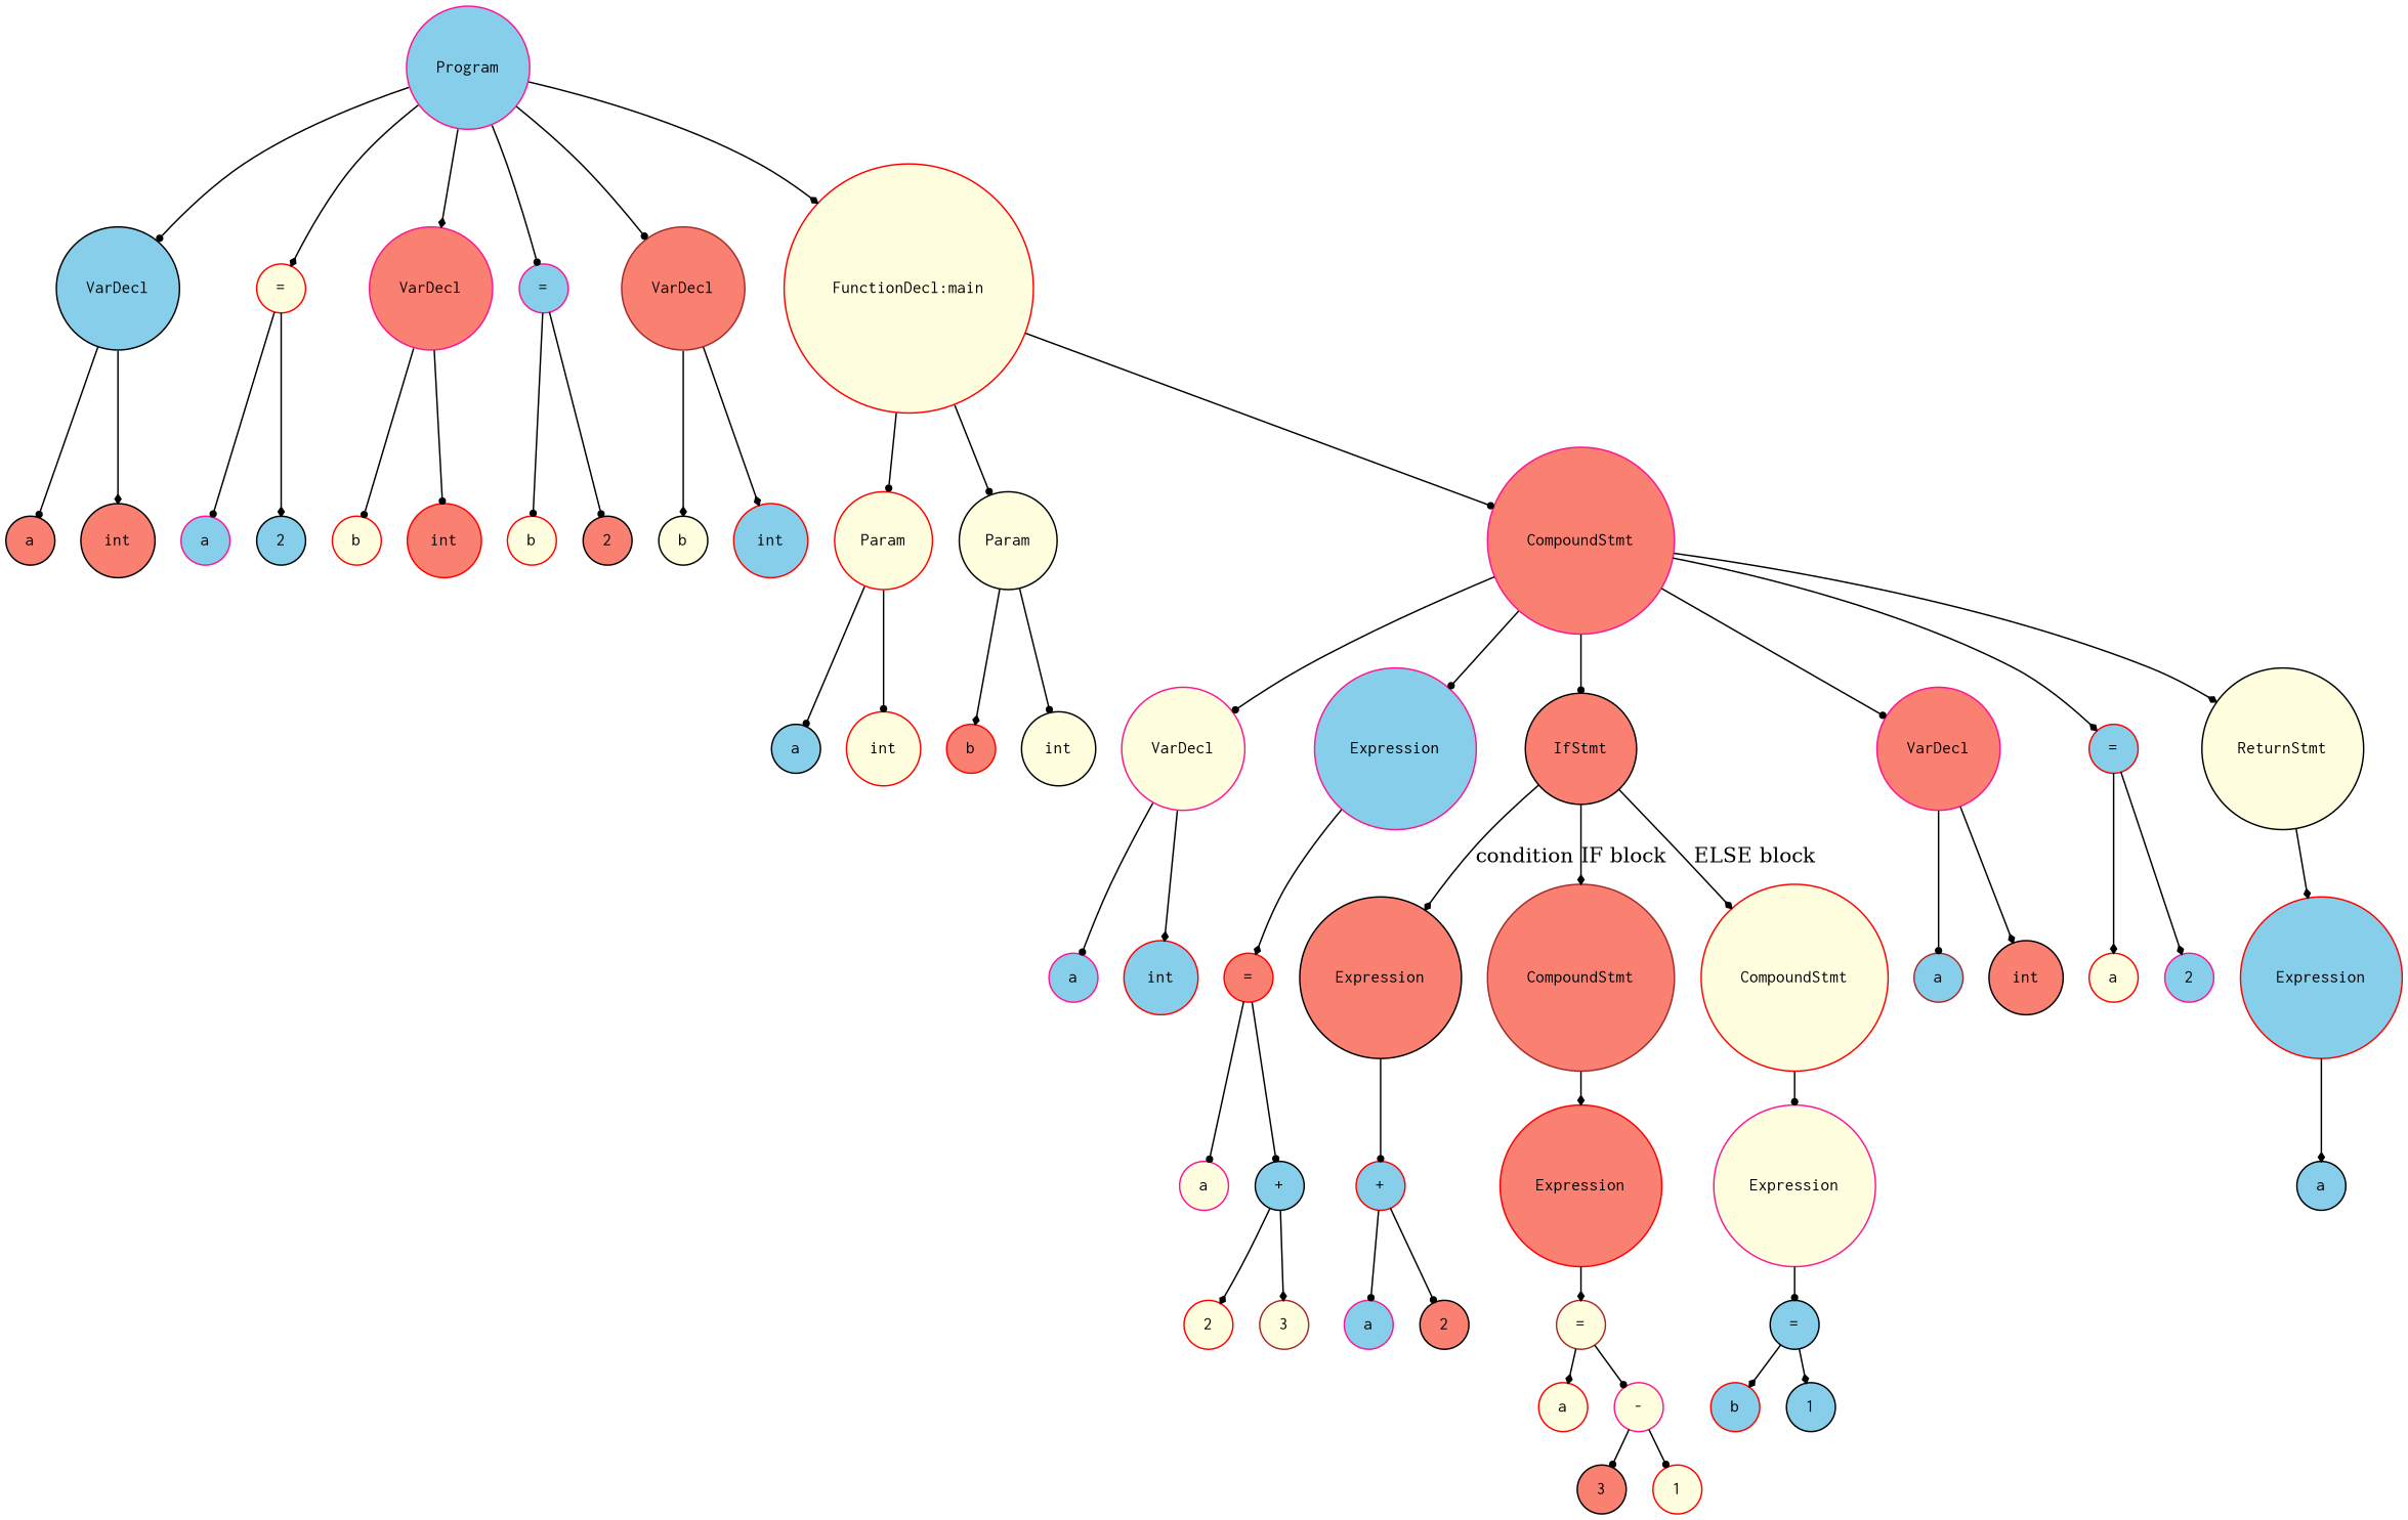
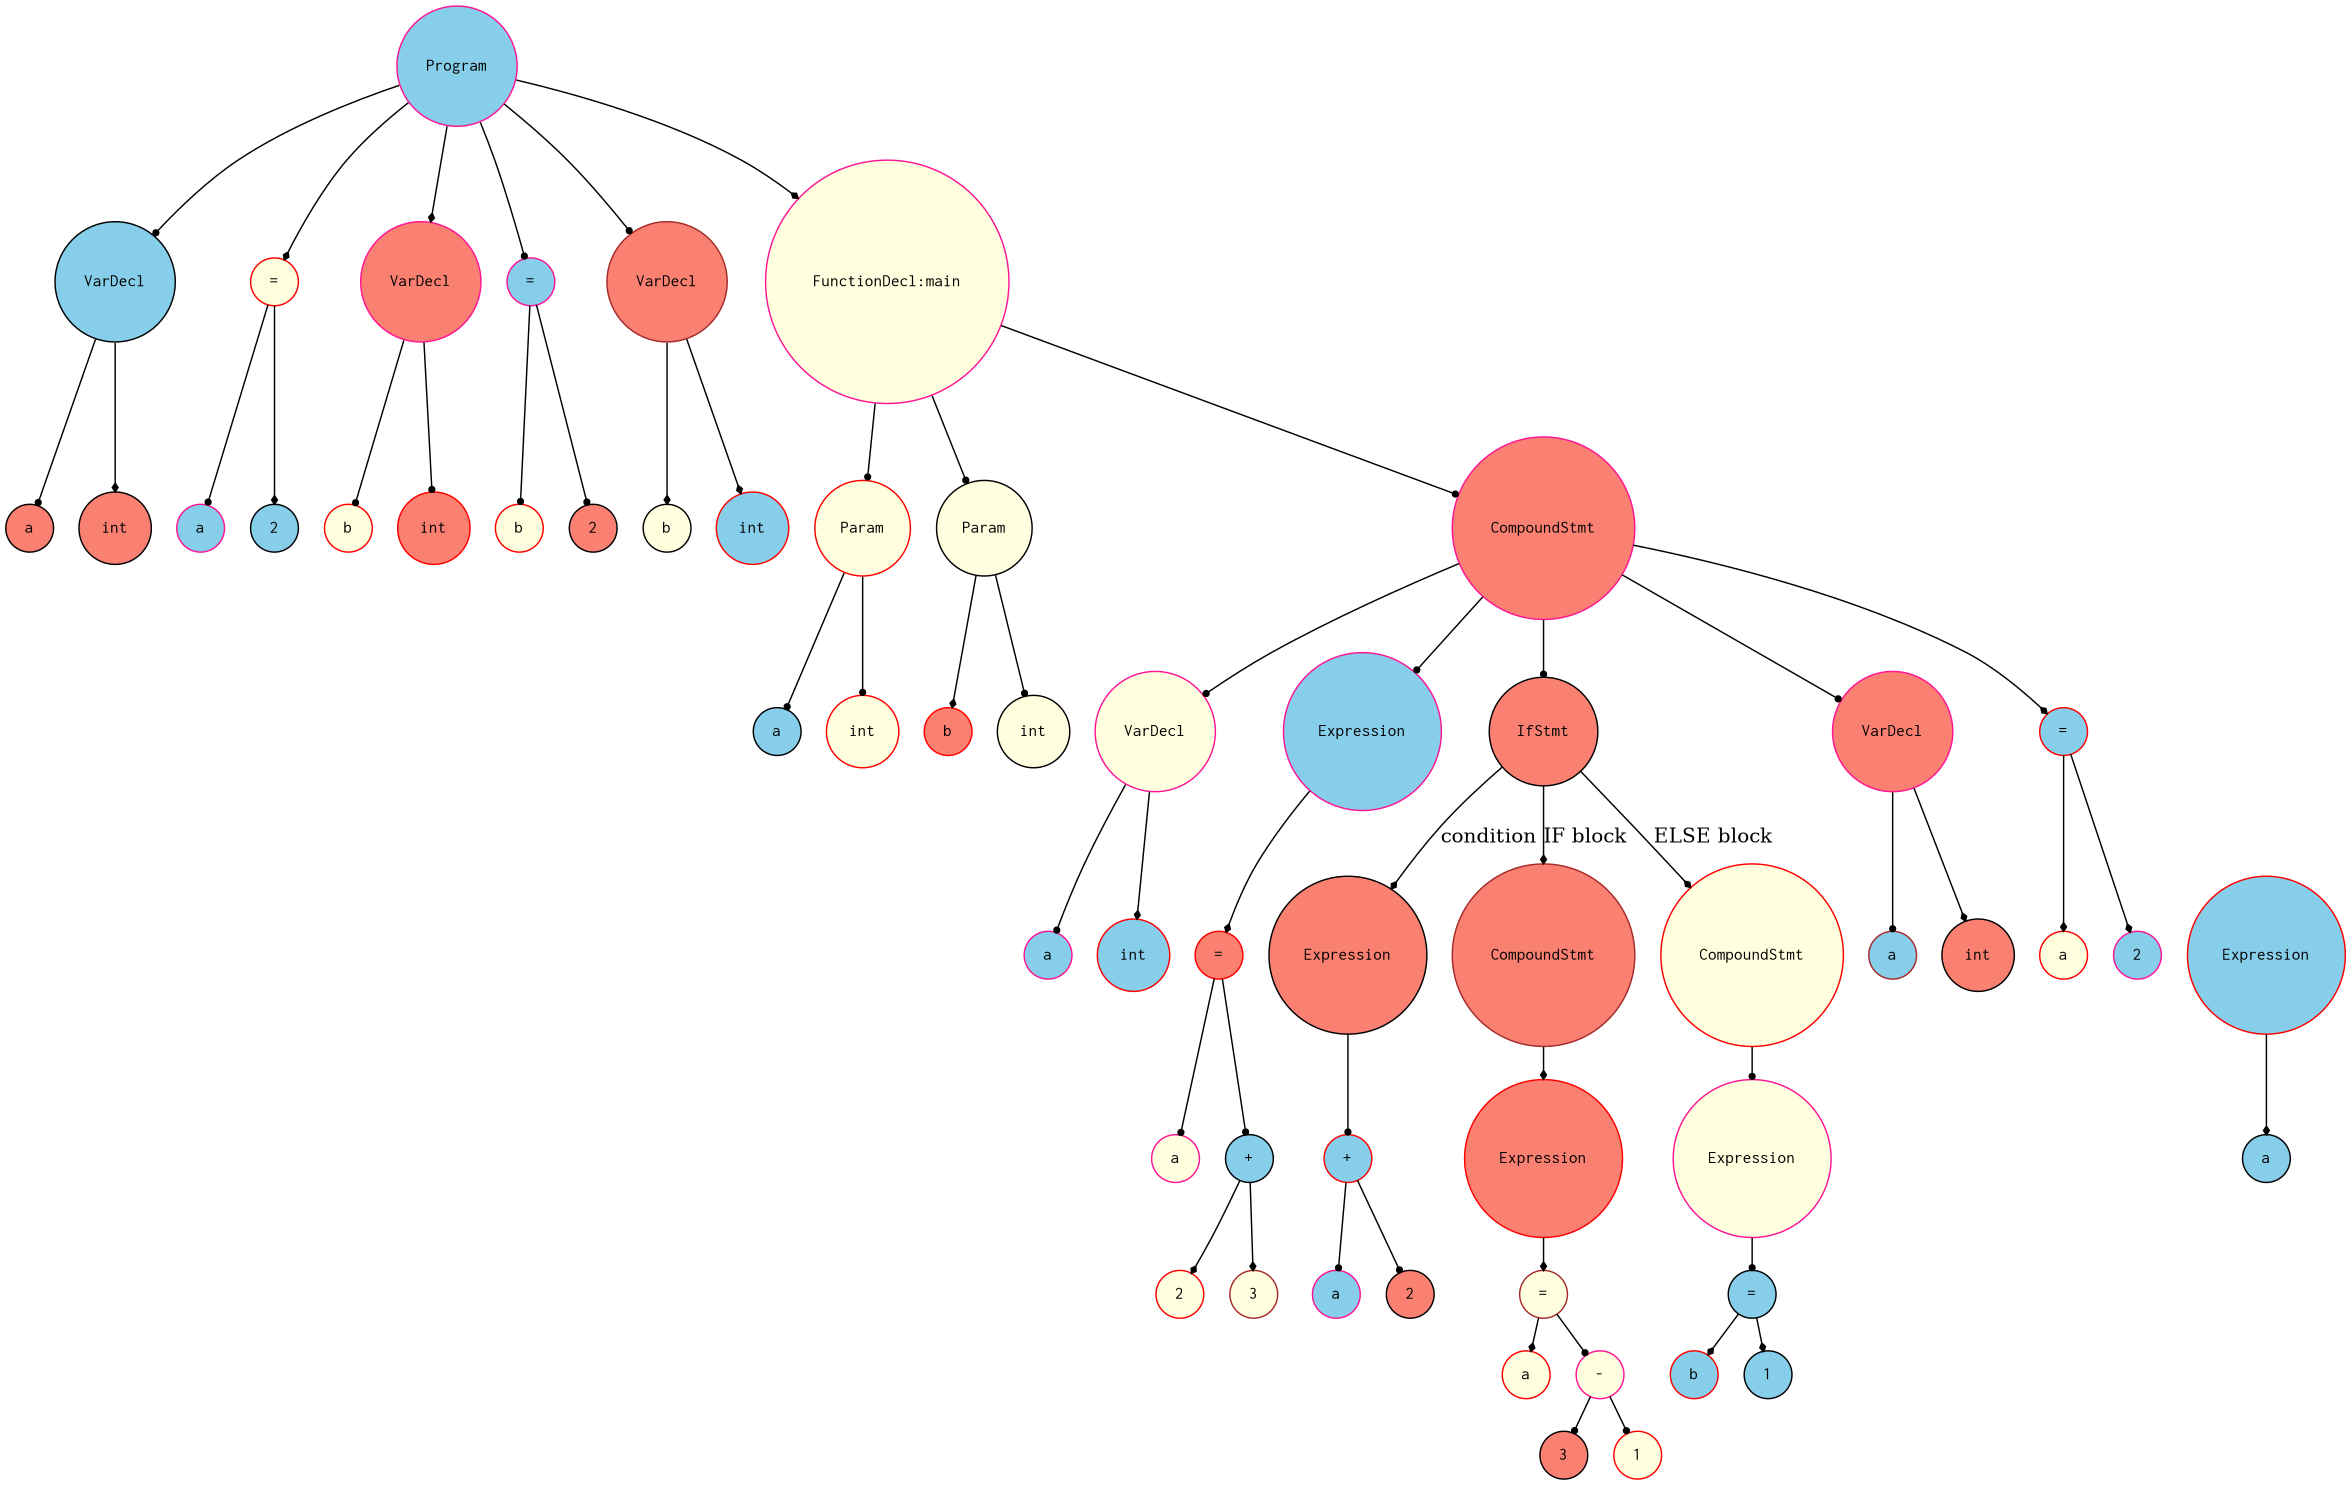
  digraph {
    ranksep=.3
    node [color=red fillcolor=skyblue fontname=Courier fontsize=12 shape=circle style=filled]
    edge [arrowhead=dot arrowsize=.5]
    n1 [color=deeppink height=.1 label=Program]
    n2 [color=black height=.1 label=VarDecl]
    n3 [fillcolor=lightyellow height=.1 label="="]
    n4 [color=deeppink fillcolor=salmon height=.1 label=VarDecl]
    n5 [color=deeppink height=.1 label="="]
    n6 [color=brown fillcolor=salmon height=.1 label=VarDecl]
-   n7 [fillcolor=lightyellow height=.1 label="FunctionDecl:main"]
+   n7 [color=deeppink fillcolor=lightyellow height=.1 label="FunctionDecl:main"]
    n8 [color=black fillcolor=salmon height=.1 label=a]
    n9 [color=black fillcolor=salmon height=.1 label=int]
    n10 [color=deeppink height=.1 label=a]
    n11 [color=black height=.1 label=2]
    n12 [fillcolor=lightyellow height=.1 label=b]
    n13 [fillcolor=salmon height=.1 label=int]
    n14 [fillcolor=lightyellow height=.1 label=b]
    n15 [color=black fillcolor=salmon height=.1 label=2]
    n16 [color=black fillcolor=lightyellow height=.1 label=b]
    n17 [height=.1 label=int]
    n18 [fillcolor=lightyellow height=.1 label=Param]
    n19 [color=black fillcolor=lightyellow height=.1 label=Param]
    n20 [color=deeppink fillcolor=salmon height=.1 label=CompoundStmt]
    n21 [color=black height=.1 label=a]
    n22 [fillcolor=lightyellow height=.1 label=int]
    n23 [fillcolor=salmon height=.1 label=b]
    n24 [color=black fillcolor=lightyellow height=.1 label=int]
    n25 [color=deeppink fillcolor=lightyellow height=.1 label=VarDecl]
    n26 [color=deeppink height=.1 label=Expression]
    n27 [color=black fillcolor=salmon height=.1 label=IfStmt]
    n28 [color=deeppink fillcolor=salmon height=.1 label=VarDecl]
    n29 [height=.1 label="="]
-   n30 [color=black fillcolor=lightyellow height=.1 label=ReturnStmt]
    n31 [color=deeppink height=.1 label=a]
    n32 [height=.1 label=int]
    n33 [fillcolor=salmon height=.1 label="="]
    n34 [color=black fillcolor=salmon height=.1 label=Expression]
    n35 [color=brown fillcolor=salmon height=.1 label=CompoundStmt]
    n36 [fillcolor=lightyellow height=.1 label=CompoundStmt]
    n37 [color=brown height=.1 label=a]
    n38 [color=black fillcolor=salmon height=.1 label=int]
    n39 [fillcolor=lightyellow height=.1 label=a]
    n40 [color=deeppink height=.1 label=2]
    n41 [height=.1 label=Expression]
    n42 [color=deeppink fillcolor=lightyellow height=.1 label=a]
    n43 [color=black height=.1 label="+"]
    n44 [fillcolor=lightyellow height=.1 label=2]
    n45 [color=brown fillcolor=lightyellow height=.1 label=3]
    n46 [height=.1 label="+"]
    n47 [fillcolor=salmon height=.1 label=Expression]
    n48 [color=deeppink fillcolor=lightyellow height=.1 label=Expression]
    n49 [color=deeppink height=.1 label=a]
    n50 [color=black fillcolor=salmon height=.1 label=2]
    n51 [color=brown fillcolor=lightyellow height=.1 label="="]
    n52 [fillcolor=lightyellow height=.1 label=a]
    n53 [color=deeppink fillcolor=lightyellow height=.1 label="-"]
    n54 [color=black fillcolor=salmon height=.1 label=3]
    n55 [fillcolor=lightyellow height=.1 label=1]
    n56 [color=black height=.1 label="="]
    n57 [height=.1 label=b]
    n58 [color=black height=.1 label=1]
    n59 [color=black height=.1 label=a]
    n1 -> n2
    n1 -> n3 [arrowhead=diamond]
    n1 -> n4 [arrowhead=diamond]
    n1 -> n5
    n1 -> n6
    n1 -> n7 [arrowhead=diamond]
    n2 -> n8
    n2 -> n9 [arrowhead=diamond]
    n3 -> n10
    n3 -> n11 [arrowhead=diamond]
    n4 -> n12
    n4 -> n13
    n5 -> n14
    n5 -> n15
    n6 -> n16 [arrowhead=diamond]
    n6 -> n17 [arrowhead=diamond]
    n7 -> n18
    n7 -> n19
    n7 -> n20
    n18 -> n21
    n18 -> n22
    n19 -> n23 [arrowhead=diamond]
    n19 -> n24
    n20 -> n25
    n20 -> n26
    n20 -> n27
    n20 -> n28
    n20 -> n29 [arrowhead=diamond]
-   n20 -> n30 [arrowhead=diamond]
    n25 -> n31
    n25 -> n32 [arrowhead=diamond]
    n26 -> n33 [arrowhead=diamond]
    n27 -> n34 [arrowhead=diamond label=condition]
    n27 -> n35 [arrowhead=diamond label="IF block"]
    n27 -> n36 [arrowhead=diamond label="ELSE block"]
    n28 -> n37
    n28 -> n38 [arrowhead=diamond]
    n29 -> n39 [arrowhead=diamond]
    n29 -> n40 [arrowhead=diamond]
-   n30 -> n41 [arrowhead=diamond]
    n33 -> n42
    n33 -> n43
    n34 -> n46
    n35 -> n47 [arrowhead=diamond]
    n36 -> n48
    n41 -> n59 [arrowhead=diamond]
    n43 -> n44 [arrowhead=diamond]
    n43 -> n45 [arrowhead=diamond]
    n46 -> n49
    n46 -> n50
    n47 -> n51 [arrowhead=diamond]
    n48 -> n56
    n51 -> n52 [arrowhead=diamond]
    n51 -> n53
    n53 -> n54
    n53 -> n55
    n56 -> n57 [arrowhead=diamond]
    n56 -> n58 [arrowhead=diamond]
  }
